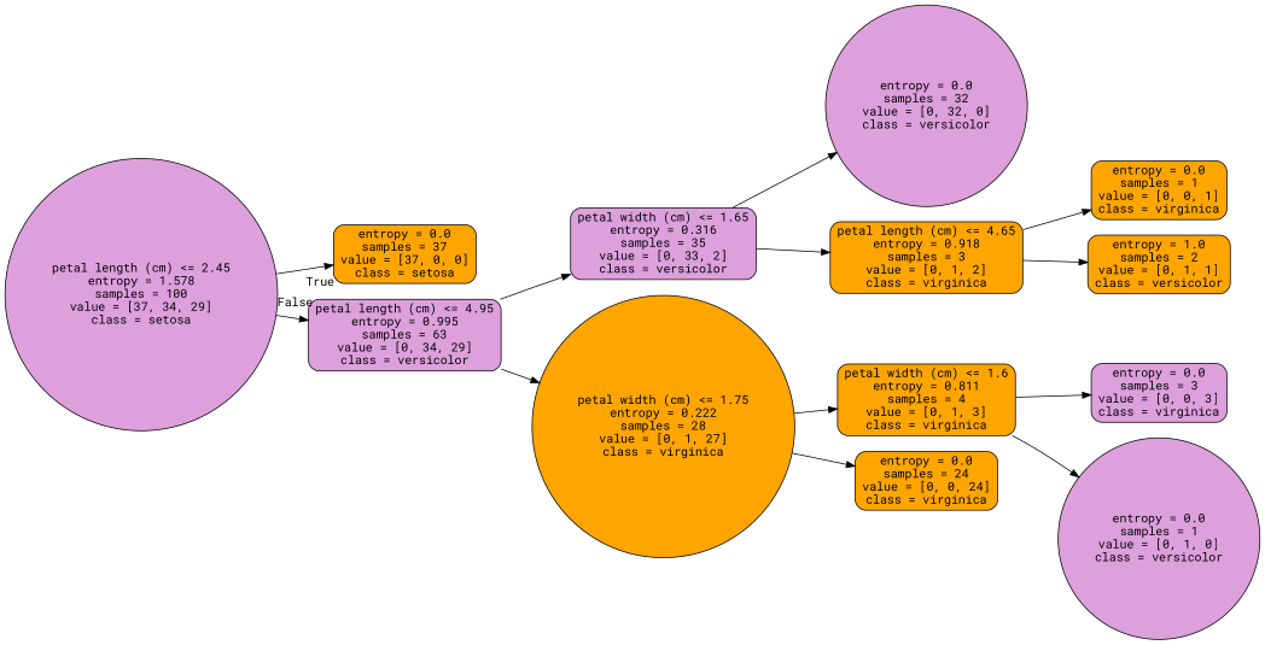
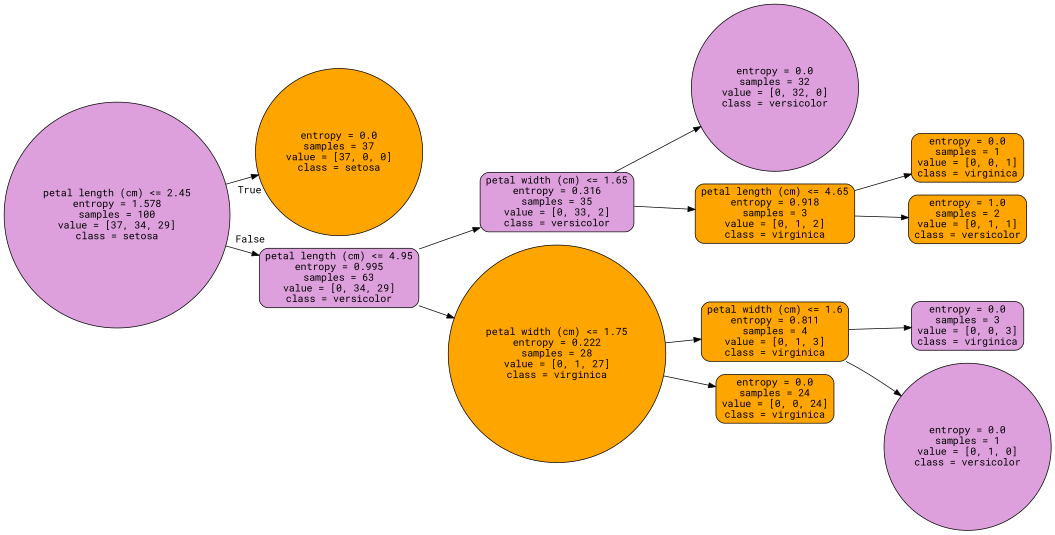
  digraph {
    rankdir=LR
    fontname="Roboto Mono"
    node [color=black fillcolor=orange fontname="Roboto Mono" shape=box style="filled, rounded"]
    edge [fontname="Roboto Mono"]
    n1 [fillcolor=plum label="petal length (cm) <= 2.45\nentropy = 1.578\nsamples = 100\nvalue = [37, 34, 29]\nclass = setosa" shape=circle]
-   n2 [label="entropy = 0.0\nsamples = 37\nvalue = [37, 0, 0]\nclass = setosa"]
+   n2 [label="entropy = 0.0\nsamples = 37\nvalue = [37, 0, 0]\nclass = setosa" shape=circle]
    n3 [fillcolor=plum label="petal length (cm) <= 4.95\nentropy = 0.995\nsamples = 63\nvalue = [0, 34, 29]\nclass = versicolor"]
    n4 [fillcolor=plum label="petal width (cm) <= 1.65\nentropy = 0.316\nsamples = 35\nvalue = [0, 33, 2]\nclass = versicolor"]
    n5 [label="petal width (cm) <= 1.75\nentropy = 0.222\nsamples = 28\nvalue = [0, 1, 27]\nclass = virginica" shape=circle]
    n6 [fillcolor=plum label="entropy = 0.0\nsamples = 32\nvalue = [0, 32, 0]\nclass = versicolor" shape=circle]
    n7 [label="petal length (cm) <= 4.65\nentropy = 0.918\nsamples = 3\nvalue = [0, 1, 2]\nclass = virginica"]
    n8 [label="entropy = 0.0\nsamples = 1\nvalue = [0, 0, 1]\nclass = virginica"]
    n9 [label="entropy = 1.0\nsamples = 2\nvalue = [0, 1, 1]\nclass = versicolor"]
    n10 [label="petal width (cm) <= 1.6\nentropy = 0.811\nsamples = 4\nvalue = [0, 1, 3]\nclass = virginica"]
    n11 [label="entropy = 0.0\nsamples = 24\nvalue = [0, 0, 24]\nclass = virginica"]
    n12 [fillcolor=plum label="entropy = 0.0\nsamples = 3\nvalue = [0, 0, 3]\nclass = virginica"]
    n13 [fillcolor=plum label="entropy = 0.0\nsamples = 1\nvalue = [0, 1, 0]\nclass = versicolor" shape=circle]
    n1 -> n2 [headlabel=True labelangle=45 labeldistance=2.5]
    n1 -> n3 [headlabel=False labelangle=-45 labeldistance=2.5]
    n3 -> n4
    n3 -> n5
    n4 -> n6
    n4 -> n7
    n5 -> n10
    n5 -> n11
    n7 -> n8
    n7 -> n9
    n10 -> n12
    n10 -> n13
  }
